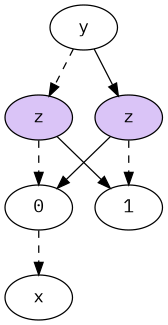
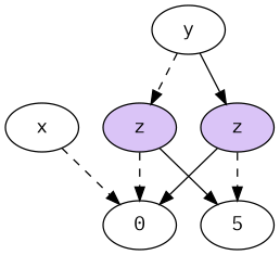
  digraph {
    fontname="IBM Plex Mono"
    node [fontname="IBM Plex Mono"]
    edge [fontname="IBM Plex Mono" style=dashed]
    n1 [fillcolor="#dac4f7" label=z style=filled]
    n2 [label=0]
-   n3 [label=1]
+   n3 [label=5]
    n4 [fillcolor="#dac4f7" label=z style=filled]
    n5 [label=y]
    n6 [label=x]
    n1 -> n2
    n1 -> n3 [style=""]
    n4 -> n2 [style=""]
    n4 -> n3
    n5 -> n1
    n5 -> n4 [style=""]
-   n2 -> n6
+   n6 -> n2
  }
